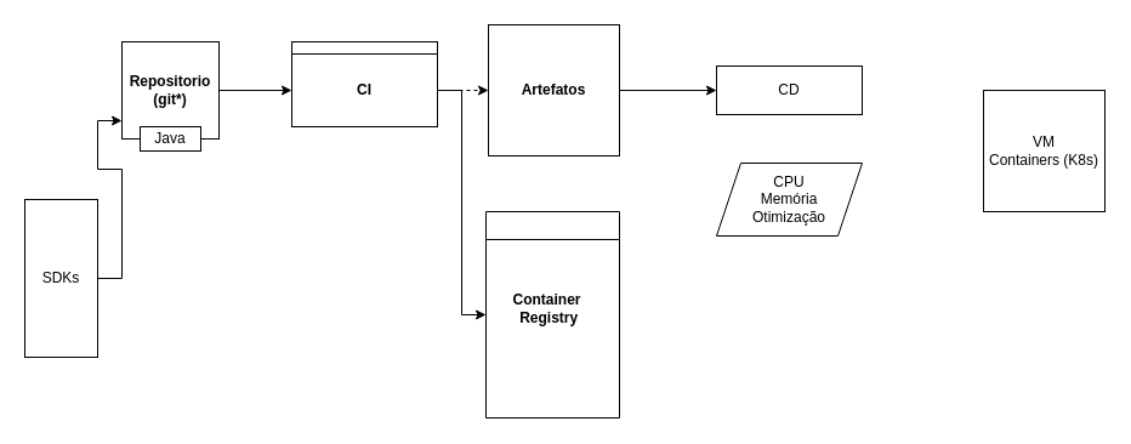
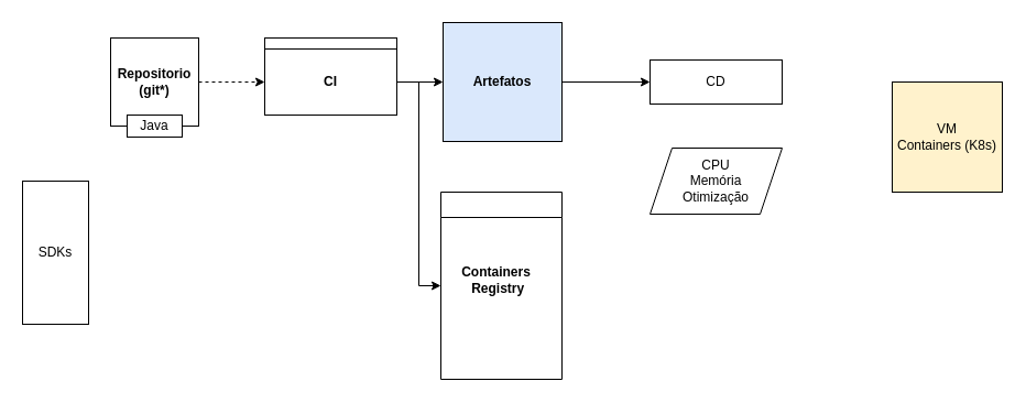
  <mxCell id="0" />
  <mxCell id="1" parent="0" />
- <mxCell id="2" style="edgeStyle=orthogonalEdgeStyle;rounded=0;orthogonalLoop=1;jettySize=auto;html=1;entryX=0;entryY=0.5;entryDx=0;entryDy=0;" edge="1" parent="1" source="3" target="6"><mxGeometry relative="1" as="geometry" /></mxCell>
+ <mxCell id="2" style="edgeStyle=orthogonalEdgeStyle;rounded=0;orthogonalLoop=1;jettySize=auto;html=1;entryX=0;entryY=0.5;entryDx=0;entryDy=0;dashed=1;" edge="1" parent="1" source="3" target="6"><mxGeometry relative="1" as="geometry" /></mxCell>
  <mxCell id="3" value="&lt;b&gt;Repositorio&lt;br&gt;(git*)&lt;/b&gt;" style="whiteSpace=wrap;html=1;aspect=fixed;" vertex="1" parent="1"><mxGeometry x="100" y="34" width="80" height="80" as="geometry" /></mxCell>
- <mxCell id="4" style="edgeStyle=orthogonalEdgeStyle;rounded=0;orthogonalLoop=1;jettySize=auto;html=1;entryX=0;entryY=0.5;entryDx=0;entryDy=0;dashed=1;" edge="1" parent="1" source="6" target="12"><mxGeometry relative="1" as="geometry" /></mxCell>
+ <mxCell id="4" style="edgeStyle=orthogonalEdgeStyle;rounded=0;orthogonalLoop=1;jettySize=auto;html=1;entryX=0;entryY=0.5;entryDx=0;entryDy=0;" edge="1" parent="1" source="6" target="12"><mxGeometry relative="1" as="geometry" /></mxCell>
  <mxCell id="5" style="edgeStyle=orthogonalEdgeStyle;rounded=0;orthogonalLoop=1;jettySize=auto;html=1;exitX=1;exitY=0.5;exitDx=0;exitDy=0;entryX=0;entryY=0.5;entryDx=0;entryDy=0;" edge="1" parent="1" source="6" target="13"><mxGeometry relative="1" as="geometry" /></mxCell>
  <mxCell id="6" value="&lt;b&gt;CI&lt;/b&gt;" style="rounded=0;whiteSpace=wrap;html=1;" vertex="1" parent="1"><mxGeometry x="240" y="44" width="120" height="60" as="geometry" /></mxCell>
  <mxCell id="7" value="Java" style="rounded=0;whiteSpace=wrap;html=1;" vertex="1" parent="1"><mxGeometry x="115" y="104" width="50" height="20" as="geometry" /></mxCell>
  <mxCell id="8" value="" style="rounded=0;whiteSpace=wrap;html=1;" vertex="1" parent="1"><mxGeometry x="240" y="34" width="120" height="10" as="geometry" /></mxCell>
- <mxCell id="9" style="edgeStyle=orthogonalEdgeStyle;rounded=0;orthogonalLoop=1;jettySize=auto;html=1;entryX=0;entryY=0.813;entryDx=0;entryDy=0;entryPerimeter=0;" edge="1" parent="1" source="10" target="3"><mxGeometry relative="1" as="geometry" /></mxCell>
  <mxCell id="10" value="SDKs" style="rounded=0;whiteSpace=wrap;html=1;" vertex="1" parent="1"><mxGeometry x="20" y="164" width="60" height="130" as="geometry" /></mxCell>
  <mxCell id="11" style="edgeStyle=orthogonalEdgeStyle;rounded=0;orthogonalLoop=1;jettySize=auto;html=1;entryX=0;entryY=0.5;entryDx=0;entryDy=0;" edge="1" parent="1" source="12" target="14"><mxGeometry relative="1" as="geometry" /></mxCell>
- <mxCell id="12" value="&lt;b&gt;Artefatos&lt;/b&gt;" style="whiteSpace=wrap;html=1;aspect=fixed;" vertex="1" parent="1"><mxGeometry x="402" y="20" width="108" height="108" as="geometry" /></mxCell>
+ <mxCell id="12" value="&lt;b&gt;Artefatos&lt;/b&gt;" style="whiteSpace=wrap;html=1;aspect=fixed;fillColor=#dae8fc;" vertex="1" parent="1"><mxGeometry x="402" y="20" width="108" height="108" as="geometry" /></mxCell>
  <mxCell id="13" value="" style="swimlane;" vertex="1" parent="1"><mxGeometry x="400" y="174" width="110" height="170" as="geometry" /></mxCell>
  <mxCell id="14" value="CD" style="rounded=0;whiteSpace=wrap;html=1;" vertex="1" parent="1"><mxGeometry x="590" y="54" width="120" height="40" as="geometry" /></mxCell>
- <mxCell id="15" value="&lt;b&gt;Container&lt;br&gt;&amp;nbsp;Registry&lt;/b&gt;" style="text;html=1;align=center;verticalAlign=middle;resizable=0;points=[];autosize=1;strokeColor=none;fillColor=none;" vertex="1" parent="1"><mxGeometry x="410" y="234" width="80" height="40" as="geometry" /></mxCell>
+ <mxCell id="15" value="&lt;b&gt;Containers&lt;br&gt;&amp;nbsp;Registry&lt;/b&gt;" style="text;html=1;align=center;verticalAlign=middle;resizable=0;points=[];autosize=1;strokeColor=none;fillColor=none;" vertex="1" parent="1"><mxGeometry x="410" y="234" width="80" height="40" as="geometry" /></mxCell>
  <mxCell id="16" value="CPU&lt;br&gt;Memória&lt;br&gt;Otimização" style="shape=parallelogram;perimeter=parallelogramPerimeter;whiteSpace=wrap;html=1;fixedSize=1;" vertex="1" parent="1"><mxGeometry x="590" y="134" width="120" height="60" as="geometry" /></mxCell>
- <mxCell id="17" value="VM&lt;br&gt;Containers (K8s)" style="whiteSpace=wrap;html=1;aspect=fixed;" vertex="1" parent="1"><mxGeometry x="810" y="74" width="100" height="100" as="geometry" /></mxCell>
+ <mxCell id="17" value="VM&lt;br&gt;Containers (K8s)" style="whiteSpace=wrap;html=1;aspect=fixed;fillColor=#fff2cc;" vertex="1" parent="1"><mxGeometry x="810" y="74" width="100" height="100" as="geometry" /></mxCell>
